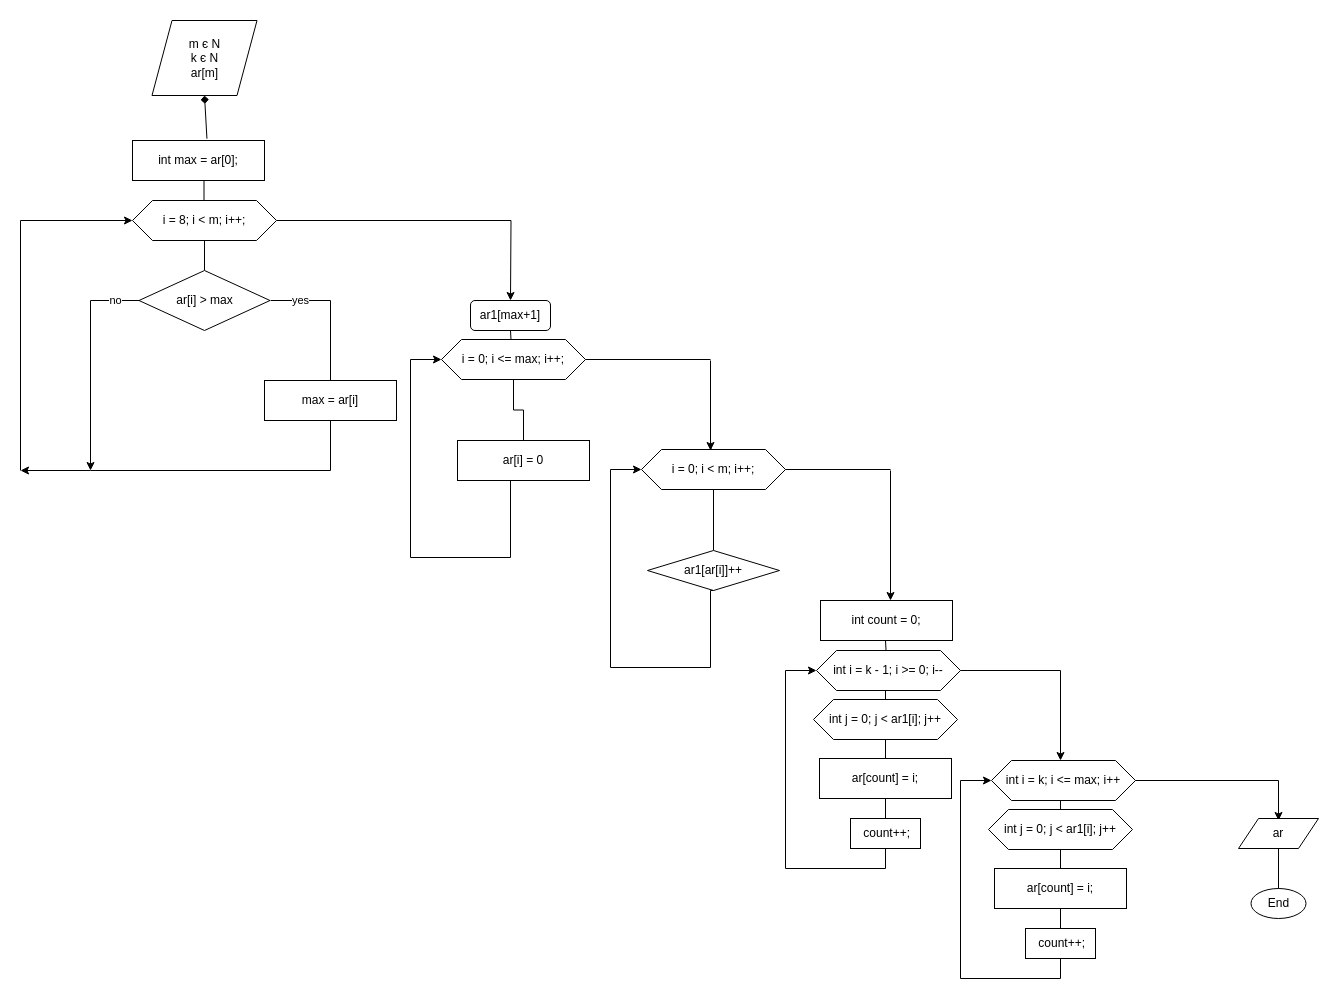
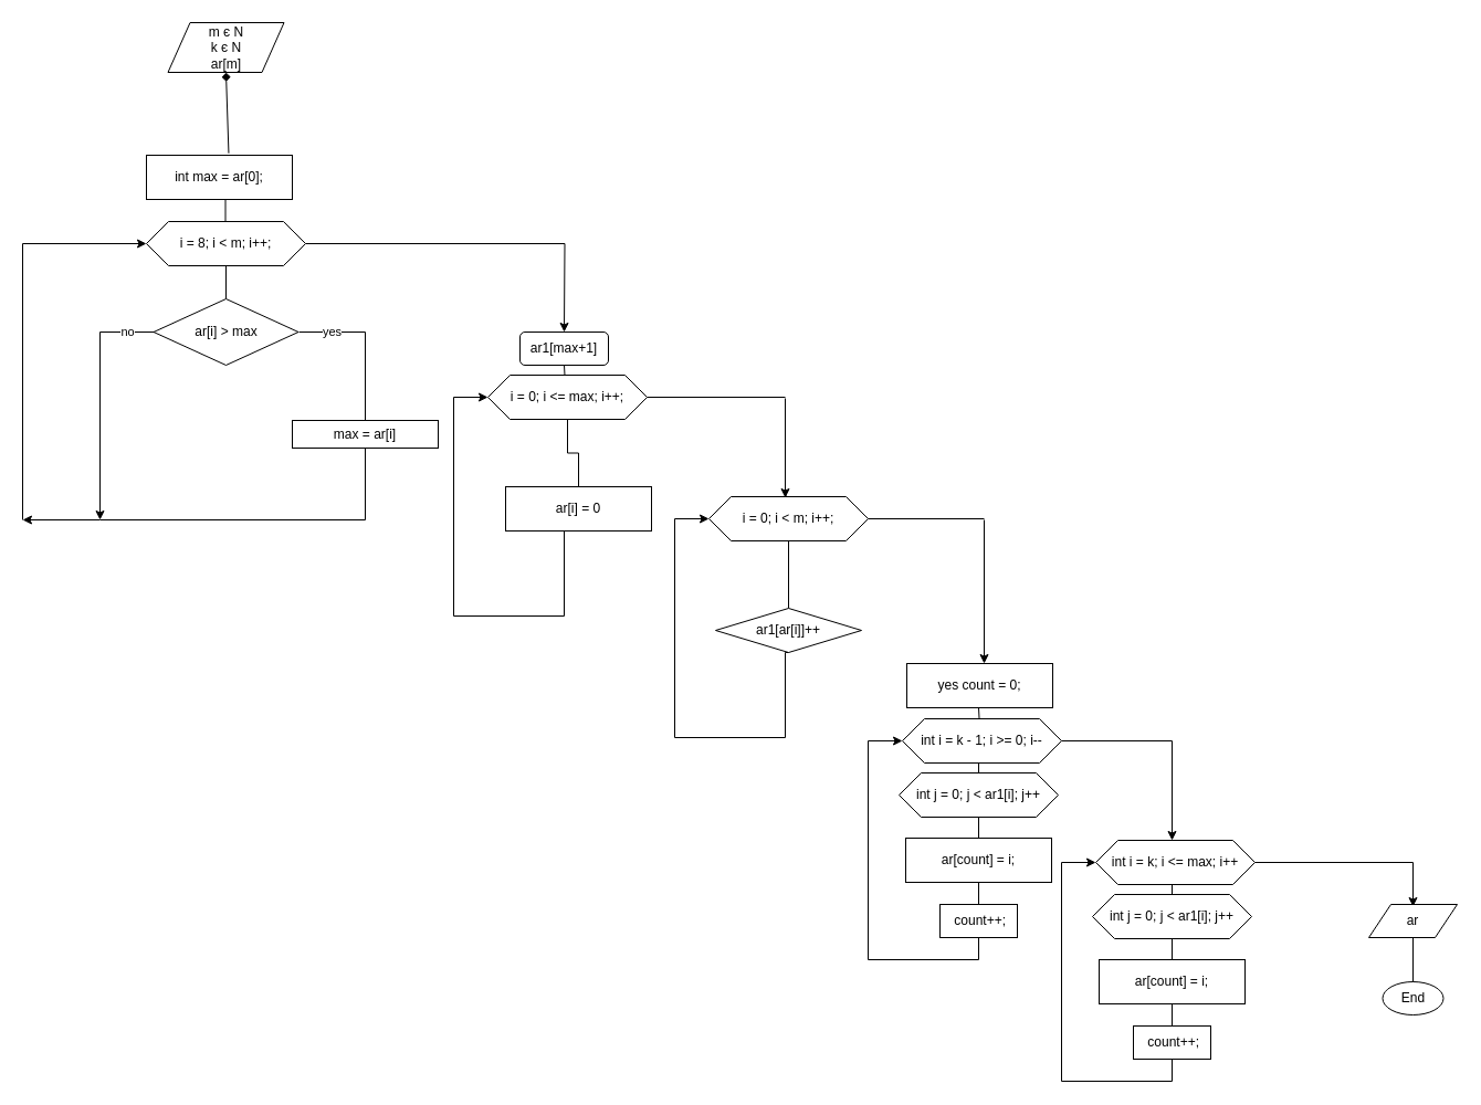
  <mxCell id="0" />
  <mxCell id="1" parent="0" />
- <mxCell id="2" value="m є N&lt;br&gt;k є N&lt;br&gt;ar[m]" style="shape=parallelogram;perimeter=parallelogramPerimeter;whiteSpace=wrap;html=1;fixedSize=1;" vertex="1" parent="1"><mxGeometry x="151.5" y="20" width="105" height="75" as="geometry" /></mxCell>
+ <mxCell id="2" value="m є N&lt;br&gt;k є N&lt;br&gt;ar[m]" style="shape=parallelogram;perimeter=parallelogramPerimeter;whiteSpace=wrap;html=1;fixedSize=1;" vertex="1" parent="1"><mxGeometry x="151.5" y="20" width="105" height="45" as="geometry" /></mxCell>
  <mxCell id="3" style="edgeStyle=orthogonalEdgeStyle;rounded=0;orthogonalLoop=1;jettySize=auto;html=1;exitX=1;exitY=0.5;exitDx=0;exitDy=0;endArrow=classic;endFill=1;" edge="1" parent="1" source="4"><mxGeometry relative="1" as="geometry"><mxPoint x="510" y="300" as="targetPoint" /></mxGeometry></mxCell>
  <mxCell id="4" value="i = 8; i &amp;lt; m; i++;" style="shape=hexagon;perimeter=hexagonPerimeter2;whiteSpace=wrap;html=1;fixedSize=1;" vertex="1" parent="1"><mxGeometry x="132" y="200" width="144" height="40" as="geometry" /></mxCell>
  <mxCell id="5" value="int max = ar[0];" style="rounded=0;whiteSpace=wrap;html=1;" vertex="1" parent="1"><mxGeometry x="132" y="140" width="132" height="40" as="geometry" /></mxCell>
  <mxCell id="6" value="" style="endArrow=none;html=1;rounded=0;exitX=0.5;exitY=1;exitDx=0;exitDy=0;" edge="1" parent="1" source="4"><mxGeometry width="50" height="50" relative="1" as="geometry"><mxPoint x="160" y="350" as="sourcePoint" /><mxPoint x="204" y="270" as="targetPoint" /></mxGeometry></mxCell>
  <mxCell id="7" value="ar[i] &amp;gt; max" style="rhombus;whiteSpace=wrap;html=1;" vertex="1" parent="1"><mxGeometry x="138.5" y="270" width="131" height="60" as="geometry" /></mxCell>
- <mxCell id="8" value="max = ar[i]" style="rounded=0;whiteSpace=wrap;html=1;" vertex="1" parent="1"><mxGeometry x="264" y="380" width="132" height="40" as="geometry" /></mxCell>
+ <mxCell id="8" value="max = ar[i]" style="rounded=0;whiteSpace=wrap;html=1;" vertex="1" parent="1"><mxGeometry x="264" y="380" width="132" height="25" as="geometry" /></mxCell>
  <mxCell id="9" value="yes" style="endArrow=none;html=1;rounded=0;" edge="1" parent="1"><mxGeometry width="50" height="50" relative="1" as="geometry"><mxPoint x="330" y="300" as="sourcePoint" /><mxPoint x="270" y="300" as="targetPoint" /></mxGeometry></mxCell>
  <mxCell id="10" value="" style="endArrow=none;html=1;rounded=0;entryX=0.5;entryY=0;entryDx=0;entryDy=0;" edge="1" parent="1" target="8"><mxGeometry width="50" height="50" relative="1" as="geometry"><mxPoint x="330" y="300" as="sourcePoint" /><mxPoint x="210" y="400" as="targetPoint" /></mxGeometry></mxCell>
  <mxCell id="11" value="" style="endArrow=none;html=1;rounded=0;exitX=0.5;exitY=1;exitDx=0;exitDy=0;" edge="1" parent="1" source="8"><mxGeometry width="50" height="50" relative="1" as="geometry"><mxPoint x="160" y="450" as="sourcePoint" /><mxPoint x="330" y="470" as="targetPoint" /></mxGeometry></mxCell>
  <mxCell id="12" value="" style="endArrow=none;html=1;rounded=0;" edge="1" parent="1"><mxGeometry width="50" height="50" relative="1" as="geometry"><mxPoint x="330" y="470" as="sourcePoint" /><mxPoint x="90" y="470" as="targetPoint" /></mxGeometry></mxCell>
  <mxCell id="13" value="no" style="endArrow=none;html=1;rounded=0;exitX=0;exitY=0.5;exitDx=0;exitDy=0;" edge="1" parent="1" source="7"><mxGeometry width="50" height="50" relative="1" as="geometry"><mxPoint x="160" y="450" as="sourcePoint" /><mxPoint x="90" y="300" as="targetPoint" /></mxGeometry></mxCell>
  <mxCell id="14" value="" style="endArrow=classic;html=1;rounded=0;entryX=0;entryY=0.5;entryDx=0;entryDy=0;" edge="1" parent="1" target="4"><mxGeometry width="50" height="50" relative="1" as="geometry"><mxPoint x="20" y="220" as="sourcePoint" /><mxPoint x="210" y="300" as="targetPoint" /></mxGeometry></mxCell>
  <mxCell id="15" value="" style="endArrow=none;html=1;rounded=0;" edge="1" parent="1"><mxGeometry width="50" height="50" relative="1" as="geometry"><mxPoint x="20" y="220" as="sourcePoint" /><mxPoint x="20" y="470" as="targetPoint" /></mxGeometry></mxCell>
  <mxCell id="16" value="" style="endArrow=classic;html=1;rounded=0;" edge="1" parent="1"><mxGeometry width="50" height="50" relative="1" as="geometry"><mxPoint x="90" y="300" as="sourcePoint" /><mxPoint x="90" y="470" as="targetPoint" /></mxGeometry></mxCell>
  <mxCell id="17" value="" style="endArrow=classic;html=1;rounded=0;" edge="1" parent="1"><mxGeometry width="50" height="50" relative="1" as="geometry"><mxPoint x="90" y="470" as="sourcePoint" /><mxPoint x="20" y="470" as="targetPoint" /></mxGeometry></mxCell>
  <mxCell id="18" value="ar1[max+1]" style="rounded=1;whiteSpace=wrap;html=1;" vertex="1" parent="1"><mxGeometry x="470" y="300" width="80" height="30" as="geometry" /></mxCell>
  <mxCell id="19" style="edgeStyle=orthogonalEdgeStyle;rounded=0;orthogonalLoop=1;jettySize=auto;html=1;exitX=0.5;exitY=1;exitDx=0;exitDy=0;endArrow=none;endFill=0;entryX=0.483;entryY=0.031;entryDx=0;entryDy=0;entryPerimeter=0;" edge="1" parent="1" target="20"><mxGeometry relative="1" as="geometry"><mxPoint x="510" y="330" as="sourcePoint" /></mxGeometry></mxCell>
  <mxCell id="20" value="i = 0; i &amp;lt;= max; i++;" style="shape=hexagon;perimeter=hexagonPerimeter2;whiteSpace=wrap;html=1;fixedSize=1;" vertex="1" parent="1"><mxGeometry x="441" y="339" width="144" height="40" as="geometry" /></mxCell>
  <mxCell id="21" style="edgeStyle=orthogonalEdgeStyle;rounded=0;orthogonalLoop=1;jettySize=auto;html=1;exitX=0.5;exitY=1;exitDx=0;exitDy=0;endArrow=none;endFill=0;" edge="1" parent="1" source="20" target="22"><mxGeometry relative="1" as="geometry"><mxPoint x="510" y="428" as="sourcePoint" /></mxGeometry></mxCell>
  <mxCell id="22" value="ar[i] = 0" style="rounded=0;whiteSpace=wrap;html=1;" vertex="1" parent="1"><mxGeometry x="457" y="440" width="132" height="40" as="geometry" /></mxCell>
  <mxCell id="23" style="edgeStyle=orthogonalEdgeStyle;rounded=0;orthogonalLoop=1;jettySize=auto;html=1;exitX=0.5;exitY=1;exitDx=0;exitDy=0;entryX=0;entryY=0.5;entryDx=0;entryDy=0;endArrow=classic;endFill=1;" edge="1" parent="1" source="22" target="20"><mxGeometry relative="1" as="geometry"><Array as="points"><mxPoint x="510" y="480" /><mxPoint x="510" y="557" /><mxPoint x="410" y="557" /><mxPoint x="410" y="359" /></Array><mxPoint x="510" y="537" as="sourcePoint" /></mxGeometry></mxCell>
  <mxCell id="24" value="" style="endArrow=none;html=1;rounded=0;" edge="1" parent="1"><mxGeometry width="50" height="50" relative="1" as="geometry"><mxPoint x="203.5" y="180" as="sourcePoint" /><mxPoint x="203.5" y="200" as="targetPoint" /></mxGeometry></mxCell>
  <mxCell id="25" style="edgeStyle=orthogonalEdgeStyle;rounded=0;orthogonalLoop=1;jettySize=auto;html=1;exitX=0.5;exitY=1;exitDx=0;exitDy=0;endArrow=none;endFill=0;entryX=0.483;entryY=0.031;entryDx=0;entryDy=0;entryPerimeter=0;" edge="1" parent="1" target="26"><mxGeometry relative="1" as="geometry"><mxPoint x="710" y="440" as="sourcePoint" /></mxGeometry></mxCell>
  <mxCell id="26" value="i = 0; i &amp;lt; m; i++;" style="shape=hexagon;perimeter=hexagonPerimeter2;whiteSpace=wrap;html=1;fixedSize=1;" vertex="1" parent="1"><mxGeometry x="641" y="449" width="144" height="40" as="geometry" /></mxCell>
  <mxCell id="27" style="edgeStyle=orthogonalEdgeStyle;rounded=0;orthogonalLoop=1;jettySize=auto;html=1;exitX=0.5;exitY=1;exitDx=0;exitDy=0;endArrow=none;endFill=0;" edge="1" parent="1" source="26" target="28"><mxGeometry relative="1" as="geometry"><mxPoint x="710" y="538" as="sourcePoint" /></mxGeometry></mxCell>
  <mxCell id="28" value="ar1[ar[i]]++" style="rhombus;whiteSpace=wrap;html=1;" vertex="1" parent="1"><mxGeometry x="647" y="550" width="132" height="40" as="geometry" /></mxCell>
  <mxCell id="29" style="edgeStyle=orthogonalEdgeStyle;rounded=0;orthogonalLoop=1;jettySize=auto;html=1;exitX=0.5;exitY=1;exitDx=0;exitDy=0;entryX=0;entryY=0.5;entryDx=0;entryDy=0;endArrow=classic;endFill=1;" edge="1" parent="1" source="28" target="26"><mxGeometry relative="1" as="geometry"><Array as="points"><mxPoint x="710" y="590" /><mxPoint x="710" y="667" /><mxPoint x="610" y="667" /><mxPoint x="610" y="469" /></Array><mxPoint x="710" y="647" as="sourcePoint" /></mxGeometry></mxCell>
  <mxCell id="30" value="" style="endArrow=none;html=1;rounded=0;exitX=1;exitY=0.5;exitDx=0;exitDy=0;" edge="1" parent="1" source="20"><mxGeometry width="50" height="50" relative="1" as="geometry"><mxPoint x="160" y="450" as="sourcePoint" /><mxPoint x="710" y="359" as="targetPoint" /></mxGeometry></mxCell>
  <mxCell id="31" value="" style="endArrow=classic;html=1;rounded=0;" edge="1" parent="1"><mxGeometry width="50" height="50" relative="1" as="geometry"><mxPoint x="710" y="360" as="sourcePoint" /><mxPoint x="710" y="450" as="targetPoint" /></mxGeometry></mxCell>
  <mxCell id="32" value="" style="endArrow=none;html=1;rounded=0;exitX=1;exitY=0.5;exitDx=0;exitDy=0;" edge="1" parent="1" source="26"><mxGeometry width="50" height="50" relative="1" as="geometry"><mxPoint x="160" y="450" as="sourcePoint" /><mxPoint x="890" y="469" as="targetPoint" /></mxGeometry></mxCell>
  <mxCell id="33" value="" style="endArrow=classic;html=1;rounded=0;" edge="1" parent="1"><mxGeometry width="50" height="50" relative="1" as="geometry"><mxPoint x="890" y="470" as="sourcePoint" /><mxPoint x="890" y="600" as="targetPoint" /></mxGeometry></mxCell>
- <mxCell id="34" value="int count = 0;" style="rounded=0;whiteSpace=wrap;html=1;" vertex="1" parent="1"><mxGeometry x="820" y="600" width="132" height="40" as="geometry" /></mxCell>
+ <mxCell id="34" value="yes count = 0;" style="rounded=0;whiteSpace=wrap;html=1;" vertex="1" parent="1"><mxGeometry x="820" y="600" width="132" height="40" as="geometry" /></mxCell>
  <mxCell id="35" style="edgeStyle=orthogonalEdgeStyle;rounded=0;orthogonalLoop=1;jettySize=auto;html=1;exitX=0.5;exitY=1;exitDx=0;exitDy=0;endArrow=none;endFill=0;entryX=0.483;entryY=0.031;entryDx=0;entryDy=0;entryPerimeter=0;" edge="1" parent="1"><mxGeometry relative="1" as="geometry"><mxPoint x="885" y="640" as="sourcePoint" /><mxPoint x="885.552" y="650.24" as="targetPoint" /></mxGeometry></mxCell>
  <mxCell id="36" style="edgeStyle=orthogonalEdgeStyle;rounded=0;orthogonalLoop=1;jettySize=auto;html=1;exitX=0.5;exitY=1;exitDx=0;exitDy=0;entryX=0.5;entryY=0;entryDx=0;entryDy=0;endArrow=none;endFill=0;" edge="1" parent="1" source="37" target="39"><mxGeometry relative="1" as="geometry" /></mxCell>
  <mxCell id="37" value="int i = k - 1; i &amp;gt;= 0; i--" style="shape=hexagon;perimeter=hexagonPerimeter2;whiteSpace=wrap;html=1;fixedSize=1;" vertex="1" parent="1"><mxGeometry x="816" y="650" width="144" height="40" as="geometry" /></mxCell>
  <mxCell id="38" style="edgeStyle=orthogonalEdgeStyle;rounded=0;orthogonalLoop=1;jettySize=auto;html=1;exitX=0.5;exitY=1;exitDx=0;exitDy=0;endArrow=none;endFill=0;" edge="1" parent="1" source="39" target="41"><mxGeometry relative="1" as="geometry" /></mxCell>
  <mxCell id="39" value="int j = 0; j &amp;lt; ar1[i]; j++" style="shape=hexagon;perimeter=hexagonPerimeter2;whiteSpace=wrap;html=1;fixedSize=1;" vertex="1" parent="1"><mxGeometry x="813" y="699" width="144" height="40" as="geometry" /></mxCell>
  <mxCell id="40" style="edgeStyle=orthogonalEdgeStyle;rounded=0;orthogonalLoop=1;jettySize=auto;html=1;exitX=0.5;exitY=1;exitDx=0;exitDy=0;entryX=0.5;entryY=0;entryDx=0;entryDy=0;endArrow=none;endFill=0;" edge="1" parent="1" source="41" target="43"><mxGeometry relative="1" as="geometry" /></mxCell>
  <mxCell id="41" value="ar[count] = i;" style="rounded=0;whiteSpace=wrap;html=1;" vertex="1" parent="1"><mxGeometry x="819" y="758" width="132" height="40" as="geometry" /></mxCell>
  <mxCell id="42" style="edgeStyle=orthogonalEdgeStyle;rounded=0;orthogonalLoop=1;jettySize=auto;html=1;exitX=0.5;exitY=1;exitDx=0;exitDy=0;entryX=0;entryY=0.5;entryDx=0;entryDy=0;endArrow=classic;endFill=1;" edge="1" parent="1" source="43" target="37"><mxGeometry relative="1" as="geometry"><Array as="points"><mxPoint x="885" y="868" /><mxPoint x="785" y="868" /><mxPoint x="785" y="670" /></Array></mxGeometry></mxCell>
  <mxCell id="43" value="&amp;nbsp;count++;" style="rounded=0;whiteSpace=wrap;html=1;" vertex="1" parent="1"><mxGeometry x="850" y="818" width="70" height="30" as="geometry" /></mxCell>
  <mxCell id="44" value="" style="endArrow=none;html=1;rounded=0;exitX=1;exitY=0.5;exitDx=0;exitDy=0;" edge="1" parent="1" source="37"><mxGeometry width="50" height="50" relative="1" as="geometry"><mxPoint x="680" y="780" as="sourcePoint" /><mxPoint x="1060" y="670" as="targetPoint" /></mxGeometry></mxCell>
  <mxCell id="45" style="edgeStyle=orthogonalEdgeStyle;rounded=0;orthogonalLoop=1;jettySize=auto;html=1;exitX=0.5;exitY=1;exitDx=0;exitDy=0;entryX=0.5;entryY=0;entryDx=0;entryDy=0;endArrow=none;endFill=0;" edge="1" parent="1" source="46" target="48"><mxGeometry relative="1" as="geometry" /></mxCell>
  <mxCell id="46" value="int i = k; i &amp;lt;= max; i++" style="shape=hexagon;perimeter=hexagonPerimeter2;whiteSpace=wrap;html=1;fixedSize=1;" vertex="1" parent="1"><mxGeometry x="991" y="760" width="144" height="40" as="geometry" /></mxCell>
  <mxCell id="47" style="edgeStyle=orthogonalEdgeStyle;rounded=0;orthogonalLoop=1;jettySize=auto;html=1;exitX=0.5;exitY=1;exitDx=0;exitDy=0;endArrow=none;endFill=0;" edge="1" parent="1" source="48" target="50"><mxGeometry relative="1" as="geometry" /></mxCell>
  <mxCell id="48" value="int j = 0; j &amp;lt; ar1[i]; j++" style="shape=hexagon;perimeter=hexagonPerimeter2;whiteSpace=wrap;html=1;fixedSize=1;" vertex="1" parent="1"><mxGeometry x="988" y="809" width="144" height="40" as="geometry" /></mxCell>
  <mxCell id="49" style="edgeStyle=orthogonalEdgeStyle;rounded=0;orthogonalLoop=1;jettySize=auto;html=1;exitX=0.5;exitY=1;exitDx=0;exitDy=0;entryX=0.5;entryY=0;entryDx=0;entryDy=0;endArrow=none;endFill=0;" edge="1" parent="1" source="50" target="52"><mxGeometry relative="1" as="geometry" /></mxCell>
  <mxCell id="50" value="ar[count] = i;" style="rounded=0;whiteSpace=wrap;html=1;" vertex="1" parent="1"><mxGeometry x="994" y="868" width="132" height="40" as="geometry" /></mxCell>
  <mxCell id="51" style="edgeStyle=orthogonalEdgeStyle;rounded=0;orthogonalLoop=1;jettySize=auto;html=1;exitX=0.5;exitY=1;exitDx=0;exitDy=0;entryX=0;entryY=0.5;entryDx=0;entryDy=0;endArrow=classic;endFill=1;" edge="1" parent="1" source="52" target="46"><mxGeometry relative="1" as="geometry"><Array as="points"><mxPoint x="1060" y="978" /><mxPoint x="960" y="978" /><mxPoint x="960" y="780" /></Array></mxGeometry></mxCell>
  <mxCell id="52" value="&amp;nbsp;count++;" style="rounded=0;whiteSpace=wrap;html=1;" vertex="1" parent="1"><mxGeometry x="1025" y="928" width="70" height="30" as="geometry" /></mxCell>
  <mxCell id="53" value="" style="endArrow=classic;html=1;rounded=0;" edge="1" parent="1"><mxGeometry width="50" height="50" relative="1" as="geometry"><mxPoint x="1060" y="670" as="sourcePoint" /><mxPoint x="1060" y="760" as="targetPoint" /></mxGeometry></mxCell>
  <mxCell id="54" value="" style="endArrow=none;html=1;rounded=0;exitX=1;exitY=0.5;exitDx=0;exitDy=0;" edge="1" parent="1"><mxGeometry width="50" height="50" relative="1" as="geometry"><mxPoint x="1135" y="780" as="sourcePoint" /><mxPoint x="1278" y="780" as="targetPoint" /></mxGeometry></mxCell>
  <mxCell id="55" value="" style="endArrow=classic;html=1;rounded=0;" edge="1" parent="1"><mxGeometry width="50" height="50" relative="1" as="geometry"><mxPoint x="1278" y="780" as="sourcePoint" /><mxPoint x="1278" y="820" as="targetPoint" /></mxGeometry></mxCell>
  <mxCell id="56" value="ar" style="shape=parallelogram;perimeter=parallelogramPerimeter;whiteSpace=wrap;html=1;fixedSize=1;" vertex="1" parent="1"><mxGeometry x="1238" y="818" width="80" height="30" as="geometry" /></mxCell>
  <mxCell id="57" value="" style="endArrow=none;html=1;rounded=0;exitX=0.5;exitY=1;exitDx=0;exitDy=0;" edge="1" parent="1" source="56"><mxGeometry width="50" height="50" relative="1" as="geometry"><mxPoint x="668" y="930" as="sourcePoint" /><mxPoint x="1278" y="890" as="targetPoint" /></mxGeometry></mxCell>
  <mxCell id="58" value="End" style="ellipse;whiteSpace=wrap;html=1;" vertex="1" parent="1"><mxGeometry x="1250.5" y="888" width="55" height="30" as="geometry" /></mxCell>
  <mxCell id="59" value="" style="endArrow=diamond;html=1;rounded=0;entryX=0.5;entryY=1;entryDx=0;entryDy=0;exitX=0.564;exitY=-0.045;exitDx=0;exitDy=0;exitPerimeter=0;" edge="1" parent="1" source="5" target="2"><mxGeometry width="50" height="50" relative="1" as="geometry"><mxPoint x="390" y="120" as="sourcePoint" /><mxPoint x="330" y="20" as="targetPoint" /></mxGeometry></mxCell>
